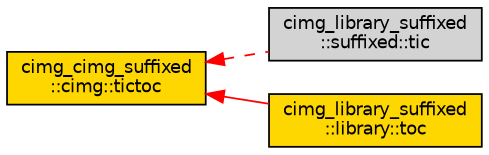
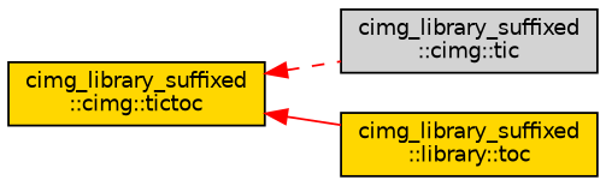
  digraph {
    rankdir=LR
    node [color=black fillcolor=gold fontname=Helvetica fontsize=10 shape=record style=filled]
    edge [color=red dir=back fontname=Helvetica fontsize=10 labelfontname=Helvetica labelfontsize=10]
-   n1 [fontcolor=black height=0.2 label="cimg_cimg_suffixed\l::cimg::tictoc" width=0.4]
-   n2 [fillcolor=lightgrey height=0.2 label="cimg_library_suffixed\l::suffixed::tic" width=0.4]
+   n1 [fontcolor=black height=0.2 label="cimg_library_suffixed\l::cimg::tictoc" width=0.4]
+   n2 [fillcolor=lightgrey height=0.2 label="cimg_library_suffixed\l::cimg::tic" width=0.4]
    n3 [height=0.2 label="cimg_library_suffixed\l::library::toc" width=0.4]
    n1 -> n2 [style=dashed]
    n1 -> n3 [style=solid]
  }
